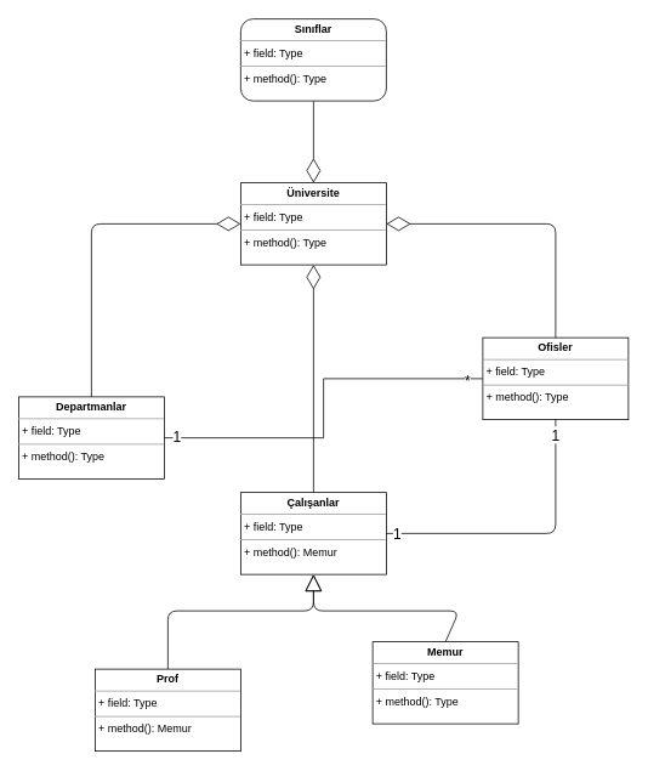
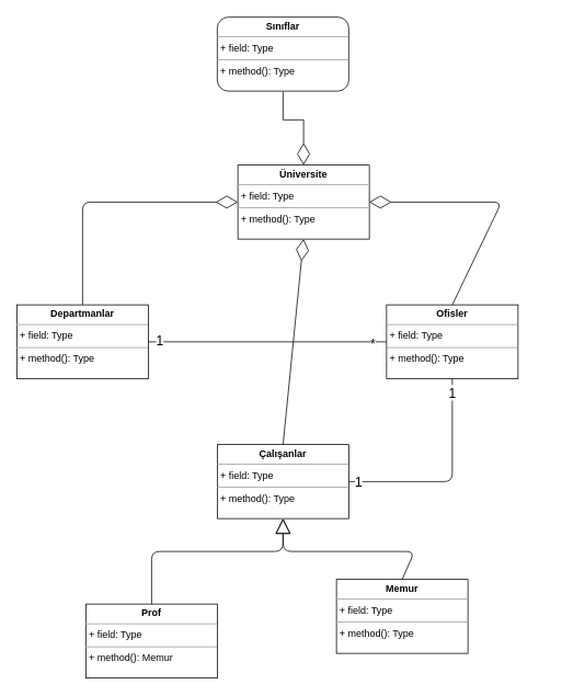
  <mxCell id="0" />
  <mxCell id="1" parent="0" />
- <mxCell id="2" value="&lt;p style=&quot;margin:0px;margin-top:4px;text-align:center;&quot;&gt;&lt;b&gt;Üniversite&lt;/b&gt;&lt;/p&gt;&lt;hr size=&quot;1&quot;&gt;&lt;p style=&quot;margin:0px;margin-left:4px;&quot;&gt;+ field: Type&lt;/p&gt;&lt;hr size=&quot;1&quot;&gt;&lt;p style=&quot;margin:0px;margin-left:4px;&quot;&gt;+ method(): Type&lt;/p&gt;" style="verticalAlign=top;align=left;overflow=fill;fontSize=12;fontFamily=Helvetica;html=1;whiteSpace=wrap;" vertex="1" parent="1"><mxGeometry x="264" y="200" width="160" height="90" as="geometry" /></mxCell>
+ <mxCell id="2" value="&lt;p style=&quot;margin:0px;margin-top:4px;text-align:center;&quot;&gt;&lt;b&gt;Üniversite&lt;/b&gt;&lt;/p&gt;&lt;hr size=&quot;1&quot;&gt;&lt;p style=&quot;margin:0px;margin-left:4px;&quot;&gt;+ field: Type&lt;/p&gt;&lt;hr size=&quot;1&quot;&gt;&lt;p style=&quot;margin:0px;margin-left:4px;&quot;&gt;+ method(): Type&lt;/p&gt;" style="verticalAlign=top;align=left;overflow=fill;fontSize=12;fontFamily=Helvetica;html=1;whiteSpace=wrap;" vertex="1" parent="1"><mxGeometry x="289" y="200" width="160" height="90" as="geometry" /></mxCell>
  <mxCell id="3" value="" style="endArrow=diamondThin;endFill=0;endSize=24;html=1;rounded=0;entryX=0.5;entryY=1;entryDx=0;entryDy=0;exitX=0.5;exitY=0;exitDx=0;exitDy=0;" edge="1" parent="1" source="7" target="2"><mxGeometry width="160" relative="1" as="geometry"><mxPoint x="-30" y="600" as="sourcePoint" /><mxPoint x="130" y="600" as="targetPoint" /></mxGeometry></mxCell>
  <mxCell id="4" value="" style="endArrow=block;endSize=16;endFill=0;html=1;rounded=1;entryX=0.5;entryY=1;entryDx=0;entryDy=0;exitX=0.5;exitY=0;exitDx=0;exitDy=0;" edge="1" parent="1" source="8" target="7"><mxGeometry width="160" relative="1" as="geometry"><mxPoint x="-30" y="690" as="sourcePoint" /><mxPoint x="130" y="690" as="targetPoint" /><Array as="points"><mxPoint x="184" y="670" /><mxPoint x="344" y="670" /></Array></mxGeometry></mxCell>
- <mxCell id="5" value="&lt;p style=&quot;margin:0px;margin-top:4px;text-align:center;&quot;&gt;&lt;b&gt;Departmanlar&lt;/b&gt;&lt;/p&gt;&lt;hr size=&quot;1&quot;&gt;&lt;p style=&quot;margin:0px;margin-left:4px;&quot;&gt;+ field: Type&lt;/p&gt;&lt;hr size=&quot;1&quot;&gt;&lt;p style=&quot;margin:0px;margin-left:4px;&quot;&gt;+ method(): Type&lt;/p&gt;" style="verticalAlign=top;align=left;overflow=fill;fontSize=12;fontFamily=Helvetica;html=1;whiteSpace=wrap;" vertex="1" parent="1"><mxGeometry x="20" y="435" width="160" height="90" as="geometry" /></mxCell>
- <mxCell id="6" value="&lt;p style=&quot;margin:0px;margin-top:4px;text-align:center;&quot;&gt;&lt;b&gt;Ofisler&lt;/b&gt;&lt;/p&gt;&lt;hr size=&quot;1&quot;&gt;&lt;p style=&quot;margin:0px;margin-left:4px;&quot;&gt;+ field: Type&lt;/p&gt;&lt;hr size=&quot;1&quot;&gt;&lt;p style=&quot;margin:0px;margin-left:4px;&quot;&gt;+ method(): Type&lt;/p&gt;" style="verticalAlign=top;align=left;overflow=fill;fontSize=12;fontFamily=Helvetica;html=1;whiteSpace=wrap;" vertex="1" parent="1"><mxGeometry x="530" y="370" width="160" height="90" as="geometry" /></mxCell>
- <mxCell id="7" value="&lt;p style=&quot;margin:0px;margin-top:4px;text-align:center;&quot;&gt;&lt;b&gt;Çalışanlar&lt;/b&gt;&lt;/p&gt;&lt;hr size=&quot;1&quot;&gt;&lt;p style=&quot;margin:0px;margin-left:4px;&quot;&gt;+ field: Type&lt;/p&gt;&lt;hr size=&quot;1&quot;&gt;&lt;p style=&quot;margin:0px;margin-left:4px;&quot;&gt;+ method(): Memur&lt;/p&gt;" style="verticalAlign=top;align=left;overflow=fill;fontSize=12;fontFamily=Helvetica;html=1;whiteSpace=wrap;" vertex="1" parent="1"><mxGeometry x="264" y="540" width="160" height="90" as="geometry" /></mxCell>
+ <mxCell id="5" value="&lt;p style=&quot;margin:0px;margin-top:4px;text-align:center;&quot;&gt;&lt;b&gt;Departmanlar&lt;/b&gt;&lt;/p&gt;&lt;hr size=&quot;1&quot;&gt;&lt;p style=&quot;margin:0px;margin-left:4px;&quot;&gt;+ field: Type&lt;/p&gt;&lt;hr size=&quot;1&quot;&gt;&lt;p style=&quot;margin:0px;margin-left:4px;&quot;&gt;+ method(): Type&lt;/p&gt;" style="verticalAlign=top;align=left;overflow=fill;fontSize=12;fontFamily=Helvetica;html=1;whiteSpace=wrap;" vertex="1" parent="1"><mxGeometry x="20" y="370" width="160" height="90" as="geometry" /></mxCell>
+ <mxCell id="6" value="&lt;p style=&quot;margin:0px;margin-top:4px;text-align:center;&quot;&gt;&lt;b&gt;Ofisler&lt;/b&gt;&lt;/p&gt;&lt;hr size=&quot;1&quot;&gt;&lt;p style=&quot;margin:0px;margin-left:4px;&quot;&gt;+ field: Type&lt;/p&gt;&lt;hr size=&quot;1&quot;&gt;&lt;p style=&quot;margin:0px;margin-left:4px;&quot;&gt;+ method(): Type&lt;/p&gt;" style="verticalAlign=top;align=left;overflow=fill;fontSize=12;fontFamily=Helvetica;html=1;whiteSpace=wrap;" vertex="1" parent="1"><mxGeometry x="470" y="370" width="160" height="90" as="geometry" /></mxCell>
+ <mxCell id="7" value="&lt;p style=&quot;margin:0px;margin-top:4px;text-align:center;&quot;&gt;&lt;b&gt;Çalışanlar&lt;/b&gt;&lt;/p&gt;&lt;hr size=&quot;1&quot;&gt;&lt;p style=&quot;margin:0px;margin-left:4px;&quot;&gt;+ field: Type&lt;/p&gt;&lt;hr size=&quot;1&quot;&gt;&lt;p style=&quot;margin:0px;margin-left:4px;&quot;&gt;+ method(): Type&lt;/p&gt;" style="verticalAlign=top;align=left;overflow=fill;fontSize=12;fontFamily=Helvetica;html=1;whiteSpace=wrap;" vertex="1" parent="1"><mxGeometry x="264" y="540" width="160" height="90" as="geometry" /></mxCell>
  <mxCell id="8" value="&lt;p style=&quot;margin:0px;margin-top:4px;text-align:center;&quot;&gt;&lt;b&gt;Prof&lt;/b&gt;&lt;/p&gt;&lt;hr size=&quot;1&quot;&gt;&lt;p style=&quot;margin:0px;margin-left:4px;&quot;&gt;+ field: Type&lt;/p&gt;&lt;hr size=&quot;1&quot;&gt;&lt;p style=&quot;margin:0px;margin-left:4px;&quot;&gt;+ method(): Memur&lt;/p&gt;" style="verticalAlign=top;align=left;overflow=fill;fontSize=12;fontFamily=Helvetica;html=1;whiteSpace=wrap;" vertex="1" parent="1"><mxGeometry x="104" y="734" width="160" height="90" as="geometry" /></mxCell>
  <mxCell id="9" value="&lt;p style=&quot;margin:0px;margin-top:4px;text-align:center;&quot;&gt;&lt;b&gt;Memur&lt;/b&gt;&lt;/p&gt;&lt;hr size=&quot;1&quot;&gt;&lt;p style=&quot;margin:0px;margin-left:4px;&quot;&gt;+ field: Type&lt;/p&gt;&lt;hr size=&quot;1&quot;&gt;&lt;p style=&quot;margin:0px;margin-left:4px;&quot;&gt;+ method(): Type&lt;/p&gt;" style="verticalAlign=top;align=left;overflow=fill;fontSize=12;fontFamily=Helvetica;html=1;whiteSpace=wrap;" vertex="1" parent="1"><mxGeometry x="409" y="704" width="160" height="90" as="geometry" /></mxCell>
  <mxCell id="10" value="" style="endArrow=diamondThin;endFill=0;endSize=24;html=1;rounded=1;exitX=0.5;exitY=0;exitDx=0;exitDy=0;entryX=0;entryY=0.5;entryDx=0;entryDy=0;" edge="1" parent="1" source="5" target="2"><mxGeometry width="160" relative="1" as="geometry"><mxPoint x="80" y="260" as="sourcePoint" /><mxPoint x="240" y="260" as="targetPoint" /><Array as="points"><mxPoint x="100" y="245" /></Array></mxGeometry></mxCell>
  <mxCell id="11" value="" style="endArrow=diamondThin;endFill=0;endSize=24;html=1;rounded=1;exitX=0.5;exitY=0;exitDx=0;exitDy=0;entryX=1;entryY=0.5;entryDx=0;entryDy=0;" edge="1" parent="1" source="6" target="2"><mxGeometry width="160" relative="1" as="geometry"><mxPoint x="610" y="355" as="sourcePoint" /><mxPoint x="774" y="230" as="targetPoint" /><Array as="points"><mxPoint x="610" y="245" /></Array></mxGeometry></mxCell>
  <mxCell id="12" value="" style="endArrow=none;html=1;edgeStyle=orthogonalEdgeStyle;rounded=0;exitX=1;exitY=0.5;exitDx=0;exitDy=0;entryX=0;entryY=0.5;entryDx=0;entryDy=0;" edge="1" parent="1" source="5" target="6"><mxGeometry relative="1" as="geometry"><mxPoint x="220" y="420" as="sourcePoint" /><mxPoint x="380" y="420" as="targetPoint" /></mxGeometry></mxCell>
  <mxCell id="13" value="1" style="edgeLabel;resizable=0;html=1;align=left;verticalAlign=bottom;fontSize=16;" connectable="0" vertex="1" parent="12"><mxGeometry x="-1" relative="1" as="geometry"><mxPoint x="8" y="10" as="offset" /></mxGeometry></mxCell>
  <mxCell id="14" value="*" style="edgeLabel;resizable=0;html=1;align=right;verticalAlign=bottom;fontSize=16;" connectable="0" vertex="1" parent="12"><mxGeometry x="1" relative="1" as="geometry"><mxPoint x="-13" y="14" as="offset" /></mxGeometry></mxCell>
  <mxCell id="15" value="" style="endArrow=none;html=1;edgeStyle=orthogonalEdgeStyle;rounded=1;exitX=1;exitY=0.5;exitDx=0;exitDy=0;entryX=0.5;entryY=1;entryDx=0;entryDy=0;" edge="1" parent="1" source="7" target="6"><mxGeometry relative="1" as="geometry"><mxPoint x="435" y="580" as="sourcePoint" /><mxPoint x="785" y="580" as="targetPoint" /></mxGeometry></mxCell>
  <mxCell id="16" value="1" style="edgeLabel;resizable=0;html=1;align=left;verticalAlign=bottom;fontSize=16;" connectable="0" vertex="1" parent="15"><mxGeometry x="-1" relative="1" as="geometry"><mxPoint x="6" y="11" as="offset" /></mxGeometry></mxCell>
  <mxCell id="17" value="1" style="edgeLabel;resizable=0;html=1;align=right;verticalAlign=bottom;fontSize=16;" connectable="0" vertex="1" parent="15"><mxGeometry x="1" relative="1" as="geometry"><mxPoint x="5" y="28" as="offset" /></mxGeometry></mxCell>
  <mxCell id="18" value="" style="endArrow=block;endSize=16;endFill=0;html=1;rounded=1;entryX=0.5;entryY=1;entryDx=0;entryDy=0;exitX=0.5;exitY=0;exitDx=0;exitDy=0;" edge="1" parent="1" source="9" target="7"><mxGeometry width="160" relative="1" as="geometry"><mxPoint x="194" y="744" as="sourcePoint" /><mxPoint x="354" y="640" as="targetPoint" /><Array as="points"><mxPoint x="504" y="670" /><mxPoint x="344" y="670" /></Array></mxGeometry></mxCell>
  <mxCell id="19" value="" style="edgeStyle=orthogonalEdgeStyle;rounded=0;orthogonalLoop=1;jettySize=auto;html=1;entryX=0.5;entryY=0;entryDx=0;entryDy=0;exitX=0.5;exitY=1;exitDx=0;exitDy=0;endSize=24;endArrow=diamondThin;endFill=0;" edge="1" parent="1" source="20" target="2"><mxGeometry relative="1" as="geometry" /></mxCell>
  <mxCell id="20" value="&lt;p style=&quot;margin:0px;margin-top:4px;text-align:center;&quot;&gt;&lt;b&gt;Sınıflar&lt;/b&gt;&lt;/p&gt;&lt;hr size=&quot;1&quot;&gt;&lt;p style=&quot;margin:0px;margin-left:4px;&quot;&gt;+ field: Type&lt;/p&gt;&lt;hr size=&quot;1&quot;&gt;&lt;p style=&quot;margin:0px;margin-left:4px;&quot;&gt;+ method(): Type&lt;/p&gt;" style="verticalAlign=top;align=left;overflow=fill;fontSize=12;fontFamily=Helvetica;html=1;whiteSpace=wrap;rounded=1;" vertex="1" parent="1"><mxGeometry x="264" y="20" width="160" height="90" as="geometry" /></mxCell>
